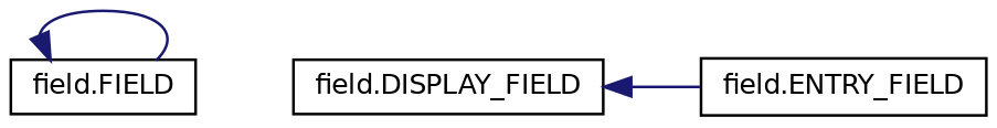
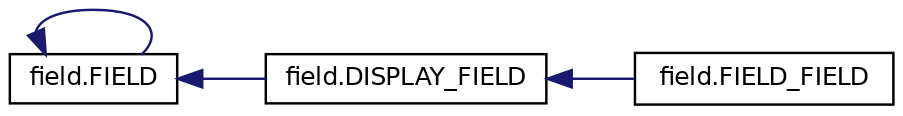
  digraph {
    rankdir=LR
    node [color=black fillcolor=white fontname=Helvetica fontsize=10 shape=record style=filled]
    edge [color=midnightblue dir=back fontname=Helvetica fontsize=10 labelfontname=Helvetica labelfontsize=10 style=solid]
    n1 [height=0.2 label="field.FIELD" width=0.4]
    n2 [height=0.2 label="field.DISPLAY_FIELD" width=0.4]
-   n3 [height=0.2 label="field.ENTRY_FIELD" width=0.4]
+   n3 [height=0.2 label="field.FIELD_FIELD" width=0.4]
    n1 -> n1
+   n1 -> n2
    n2 -> n3
  }
